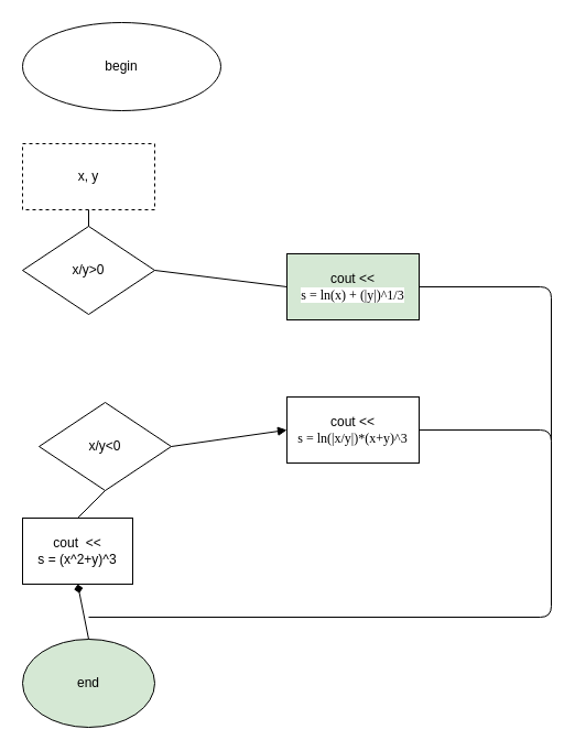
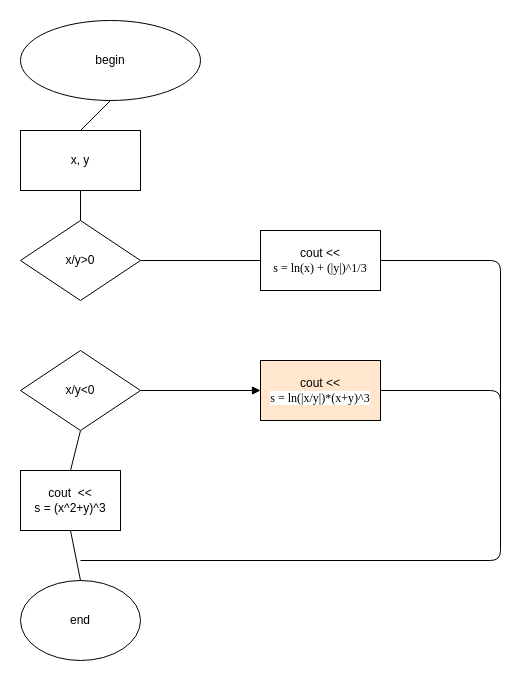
  <mxCell id="0" />
  <mxCell id="1" parent="0" />
  <mxCell id="2" value="begin" style="ellipse;whiteSpace=wrap;html=1;" parent="1" vertex="1"><mxGeometry x="20" y="20" width="180" height="80" as="geometry" /></mxCell>
- <mxCell id="3" value="x, y" style="rounded=0;whiteSpace=wrap;html=1;dashed=1;" parent="1" vertex="1"><mxGeometry x="20" y="130" width="120" height="60" as="geometry" /></mxCell>
- <mxCell id="4" value="x/y&amp;gt;0" style="rhombus;whiteSpace=wrap;html=1;" parent="1" vertex="1"><mxGeometry x="20" y="205" width="120" height="80" as="geometry" /></mxCell>
- <mxCell id="5" value="cout &amp;lt;&amp;lt;&lt;span style=&quot;background-color: rgb(248 , 249 , 250)&quot;&gt;&lt;br&gt;&lt;/span&gt;&lt;span style=&quot;background-color: rgb(255 , 255 , 255) ; font-family: &amp;#34;menlo&amp;#34;&quot;&gt;s = ln(x) + (|y|)^1/3&lt;/span&gt;&lt;br&gt;" style="rounded=0;whiteSpace=wrap;html=1;align=center;fillColor=#d5e8d4;" parent="1" vertex="1"><mxGeometry x="260" y="230" width="120" height="60" as="geometry" /></mxCell>
+ <mxCell id="3" value="x, y" style="rounded=0;whiteSpace=wrap;html=1;" parent="1" vertex="1"><mxGeometry x="20" y="130" width="120" height="60" as="geometry" /></mxCell>
+ <mxCell id="4" value="x/y&amp;gt;0" style="rhombus;whiteSpace=wrap;html=1;" parent="1" vertex="1"><mxGeometry x="20" y="220" width="120" height="80" as="geometry" /></mxCell>
+ <mxCell id="5" value="cout &amp;lt;&amp;lt;&lt;span style=&quot;background-color: rgb(248 , 249 , 250)&quot;&gt;&lt;br&gt;&lt;/span&gt;&lt;span style=&quot;background-color: rgb(255 , 255 , 255) ; font-family: &amp;#34;menlo&amp;#34;&quot;&gt;s = ln(x) + (|y|)^1/3&lt;/span&gt;&lt;br&gt;" style="rounded=0;whiteSpace=wrap;html=1;align=center;" parent="1" vertex="1"><mxGeometry x="260" y="230" width="120" height="60" as="geometry" /></mxCell>
  <mxCell id="6" value="" style="endArrow=none;html=1;entryX=0;entryY=0.5;entryDx=0;entryDy=0;exitX=1;exitY=0.5;exitDx=0;exitDy=0;" parent="1" source="4" target="5" edge="1"><mxGeometry width="50" height="50" relative="1" as="geometry"><mxPoint x="20" y="370" as="sourcePoint" /><mxPoint x="70" y="320" as="targetPoint" /></mxGeometry></mxCell>
+ <mxCell id="7" value="" style="endArrow=none;html=1;entryX=0.5;entryY=1;entryDx=0;entryDy=0;exitX=0.5;exitY=0;exitDx=0;exitDy=0;" parent="1" source="3" target="2" edge="1"><mxGeometry width="50" height="50" relative="1" as="geometry"><mxPoint x="50" y="150" as="sourcePoint" /><mxPoint x="100" y="100" as="targetPoint" /></mxGeometry></mxCell>
  <mxCell id="8" value="" style="endArrow=none;html=1;entryX=0.5;entryY=1;entryDx=0;entryDy=0;exitX=0.5;exitY=0;exitDx=0;exitDy=0;" parent="1" source="4" target="3" edge="1"><mxGeometry width="50" height="50" relative="1" as="geometry"><mxPoint x="50" y="240" as="sourcePoint" /><mxPoint x="100" y="190" as="targetPoint" /></mxGeometry></mxCell>
- <mxCell id="9" value="x/y&amp;lt;0" style="rhombus;whiteSpace=wrap;html=1;" parent="1" vertex="1"><mxGeometry x="35" y="365" width="120" height="80" as="geometry" /></mxCell>
- <mxCell id="10" value="cout &amp;lt;&amp;lt;&lt;br&gt;&lt;span style=&quot;font-family: &amp;#34;menlo&amp;#34; ; background-color: rgb(255 , 255 , 255)&quot;&gt;s = ln(|x/y|)*(x+y)^3&lt;/span&gt;&lt;br&gt;" style="rounded=0;whiteSpace=wrap;html=1;" parent="1" vertex="1"><mxGeometry x="260" y="360" width="120" height="60" as="geometry" /></mxCell>
+ <mxCell id="9" value="x/y&amp;lt;0" style="rhombus;whiteSpace=wrap;html=1;" parent="1" vertex="1"><mxGeometry x="20" y="350" width="120" height="80" as="geometry" /></mxCell>
+ <mxCell id="10" value="cout &amp;lt;&amp;lt;&lt;br&gt;&lt;span style=&quot;font-family: &amp;#34;menlo&amp;#34; ; background-color: rgb(255 , 255 , 255)&quot;&gt;s = ln(|x/y|)*(x+y)^3&lt;/span&gt;&lt;br&gt;" style="rounded=0;whiteSpace=wrap;html=1;fillColor=#ffe6cc;" parent="1" vertex="1"><mxGeometry x="260" y="360" width="120" height="60" as="geometry" /></mxCell>
  <mxCell id="11" value="" style="endArrow=block;html=1;entryX=0;entryY=0.5;entryDx=0;entryDy=0;exitX=1;exitY=0.5;exitDx=0;exitDy=0;" parent="1" source="9" target="10" edge="1"><mxGeometry width="50" height="50" relative="1" as="geometry"><mxPoint x="20" y="500" as="sourcePoint" /><mxPoint x="70" y="450" as="targetPoint" /></mxGeometry></mxCell>
  <mxCell id="12" value="cout&amp;nbsp; &amp;lt;&amp;lt;&lt;br&gt;&lt;span&gt;s = (x^2+y)^3&lt;/span&gt;" style="rounded=0;whiteSpace=wrap;html=1;" parent="1" vertex="1"><mxGeometry x="20" y="470" width="100" height="60" as="geometry" /></mxCell>
  <mxCell id="13" value="" style="endArrow=none;html=1;entryX=0.5;entryY=1;entryDx=0;entryDy=0;exitX=0.5;exitY=0;exitDx=0;exitDy=0;" parent="1" source="12" target="9" edge="1"><mxGeometry width="50" height="50" relative="1" as="geometry"><mxPoint x="20" y="600" as="sourcePoint" /><mxPoint x="70" y="550" as="targetPoint" /></mxGeometry></mxCell>
- <mxCell id="14" value="end" style="ellipse;whiteSpace=wrap;html=1;fillColor=#d5e8d4;" parent="1" vertex="1"><mxGeometry x="20" y="580" width="120" height="80" as="geometry" /></mxCell>
- <mxCell id="15" value="" style="endArrow=diamond;html=1;entryX=0.5;entryY=1;entryDx=0;entryDy=0;exitX=0.5;exitY=0;exitDx=0;exitDy=0;" parent="1" source="14" target="12" edge="1"><mxGeometry width="50" height="50" relative="1" as="geometry"><mxPoint x="20" y="730" as="sourcePoint" /><mxPoint x="70" y="680" as="targetPoint" /></mxGeometry></mxCell>
+ <mxCell id="14" value="end" style="ellipse;whiteSpace=wrap;html=1;" parent="1" vertex="1"><mxGeometry x="20" y="580" width="120" height="80" as="geometry" /></mxCell>
+ <mxCell id="15" value="" style="endArrow=none;html=1;entryX=0.5;entryY=1;entryDx=0;entryDy=0;exitX=0.5;exitY=0;exitDx=0;exitDy=0;" parent="1" source="14" target="12" edge="1"><mxGeometry width="50" height="50" relative="1" as="geometry"><mxPoint x="20" y="730" as="sourcePoint" /><mxPoint x="70" y="680" as="targetPoint" /></mxGeometry></mxCell>
  <mxCell id="16" value="" style="endArrow=none;html=1;exitX=1;exitY=0.5;exitDx=0;exitDy=0;" parent="1" source="10" edge="1"><mxGeometry width="50" height="50" relative="1" as="geometry"><mxPoint x="20" y="730" as="sourcePoint" /><mxPoint x="80" y="560" as="targetPoint" /><Array as="points"><mxPoint x="500" y="390" /><mxPoint x="500" y="560" /></Array></mxGeometry></mxCell>
  <mxCell id="17" value="" style="endArrow=none;html=1;entryX=1;entryY=0.5;entryDx=0;entryDy=0;" parent="1" target="5" edge="1"><mxGeometry width="50" height="50" relative="1" as="geometry"><mxPoint x="500" y="400" as="sourcePoint" /><mxPoint x="70" y="680" as="targetPoint" /><Array as="points"><mxPoint x="500" y="260" /></Array></mxGeometry></mxCell>
